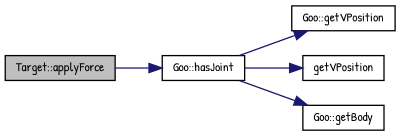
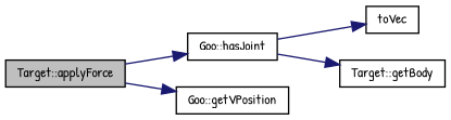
  digraph {
    fontname="Patrick Hand"
    rankdir=LR
    node [color=black fillcolor=white fontname="Patrick Hand" fontsize=10 shape=record style=filled]
    edge [color=midnightblue fontname="Patrick Hand" fontsize=10 labelfontname=Helvetica labelfontsize=10 style=solid]
    n1 [fillcolor=grey75 fontcolor=black height=0.2 label="Target::applyForce" width=0.4]
    n2 [height=0.2 label="Goo::hasJoint" width=0.4]
    n3 [height=0.2 label="Goo::getVPosition" width=0.4]
-   n4 [height=0.2 label=getVPosition width=0.4]
-   n5 [height=0.2 label="Goo::getBody" width=0.4]
+   n4 [height=0.2 label=toVec width=0.4]
+   n5 [height=0.2 label="Target::getBody" width=0.4]
    n1 -> n2
-   n2 -> n3
+   n1 -> n3
    n2 -> n4
    n2 -> n5
  }
